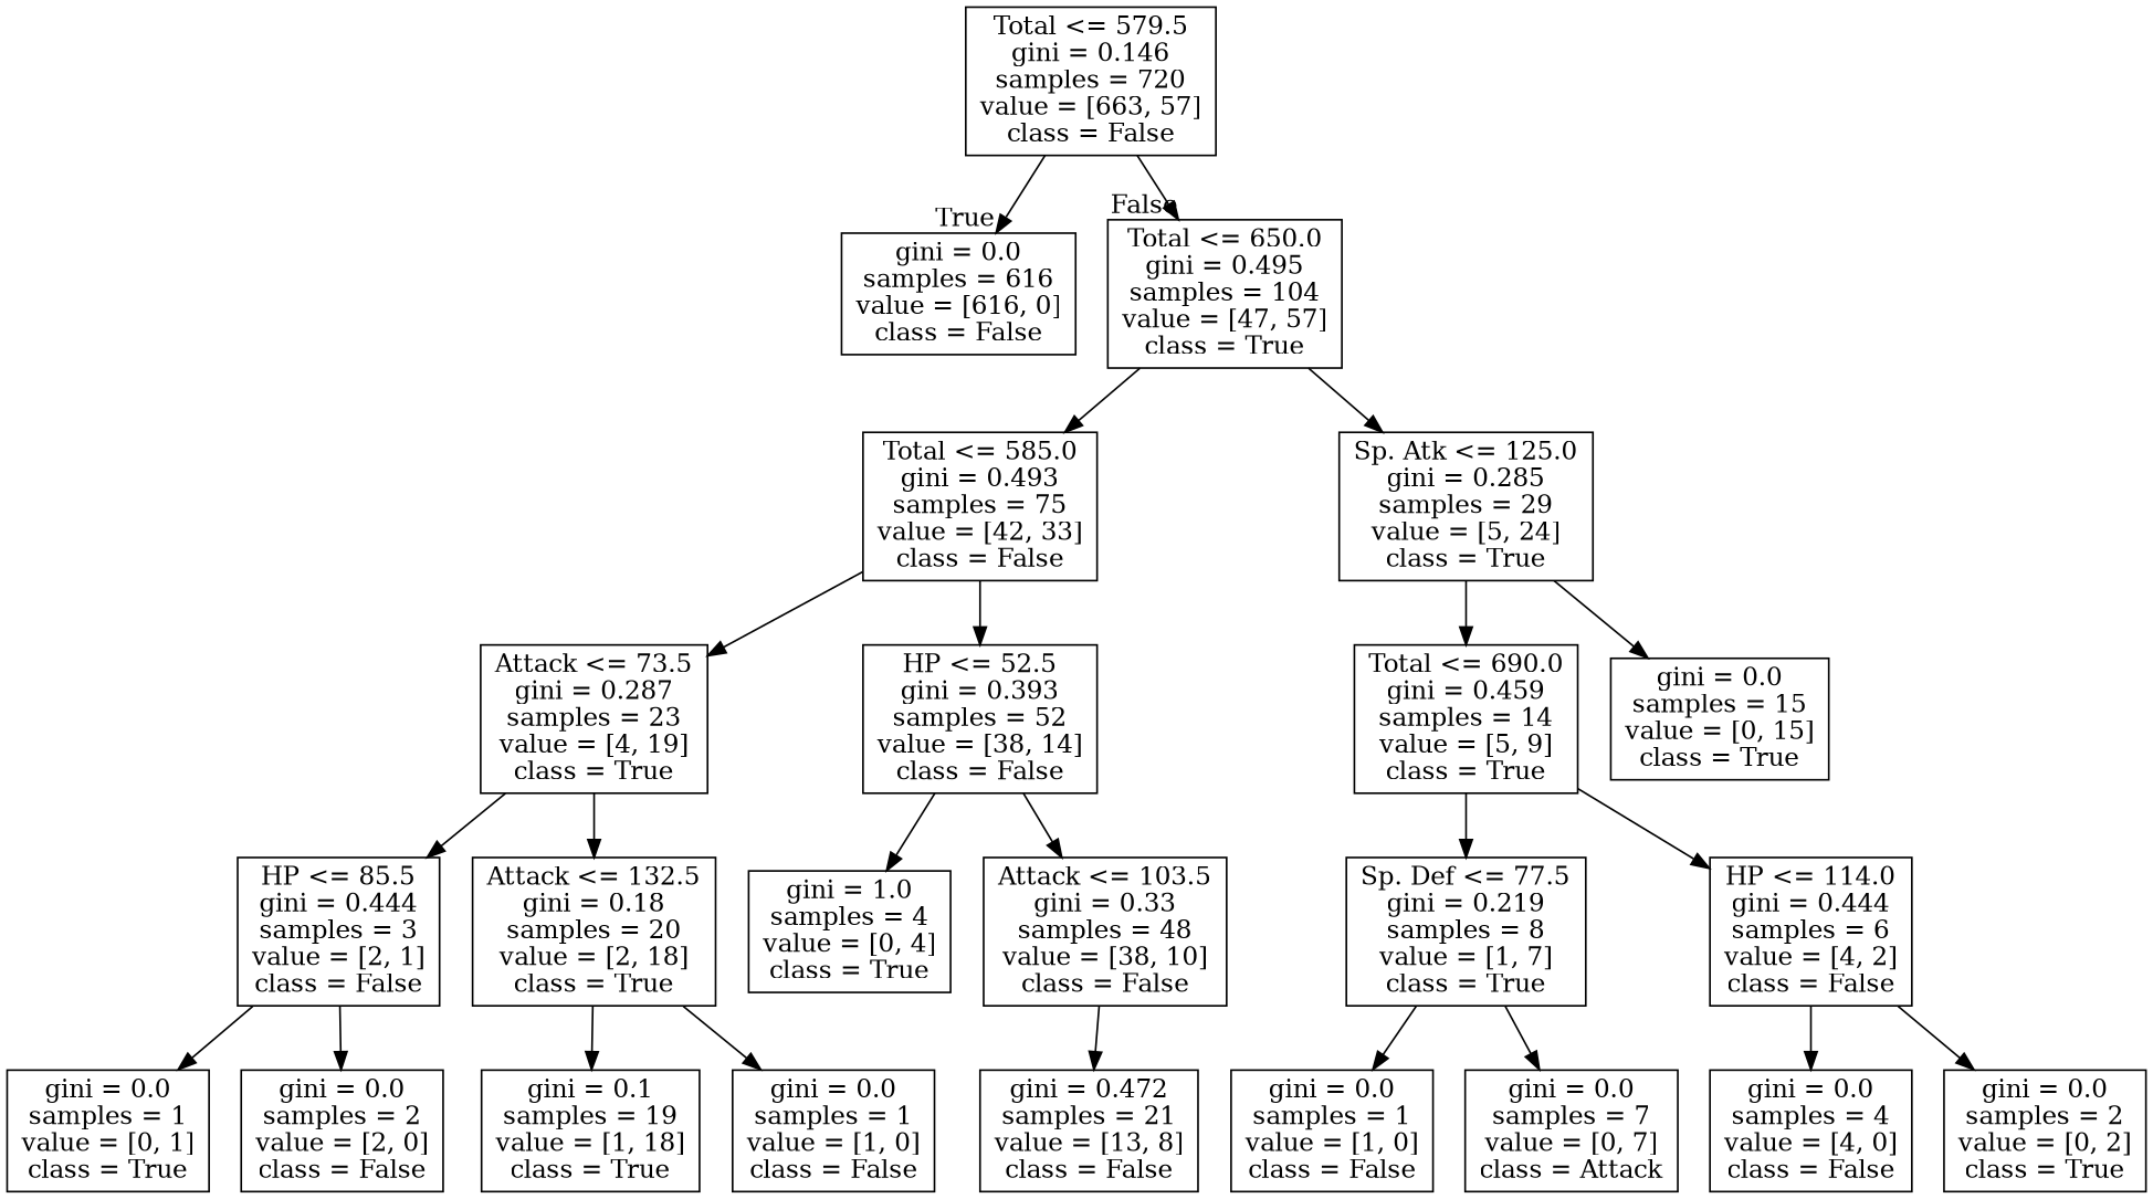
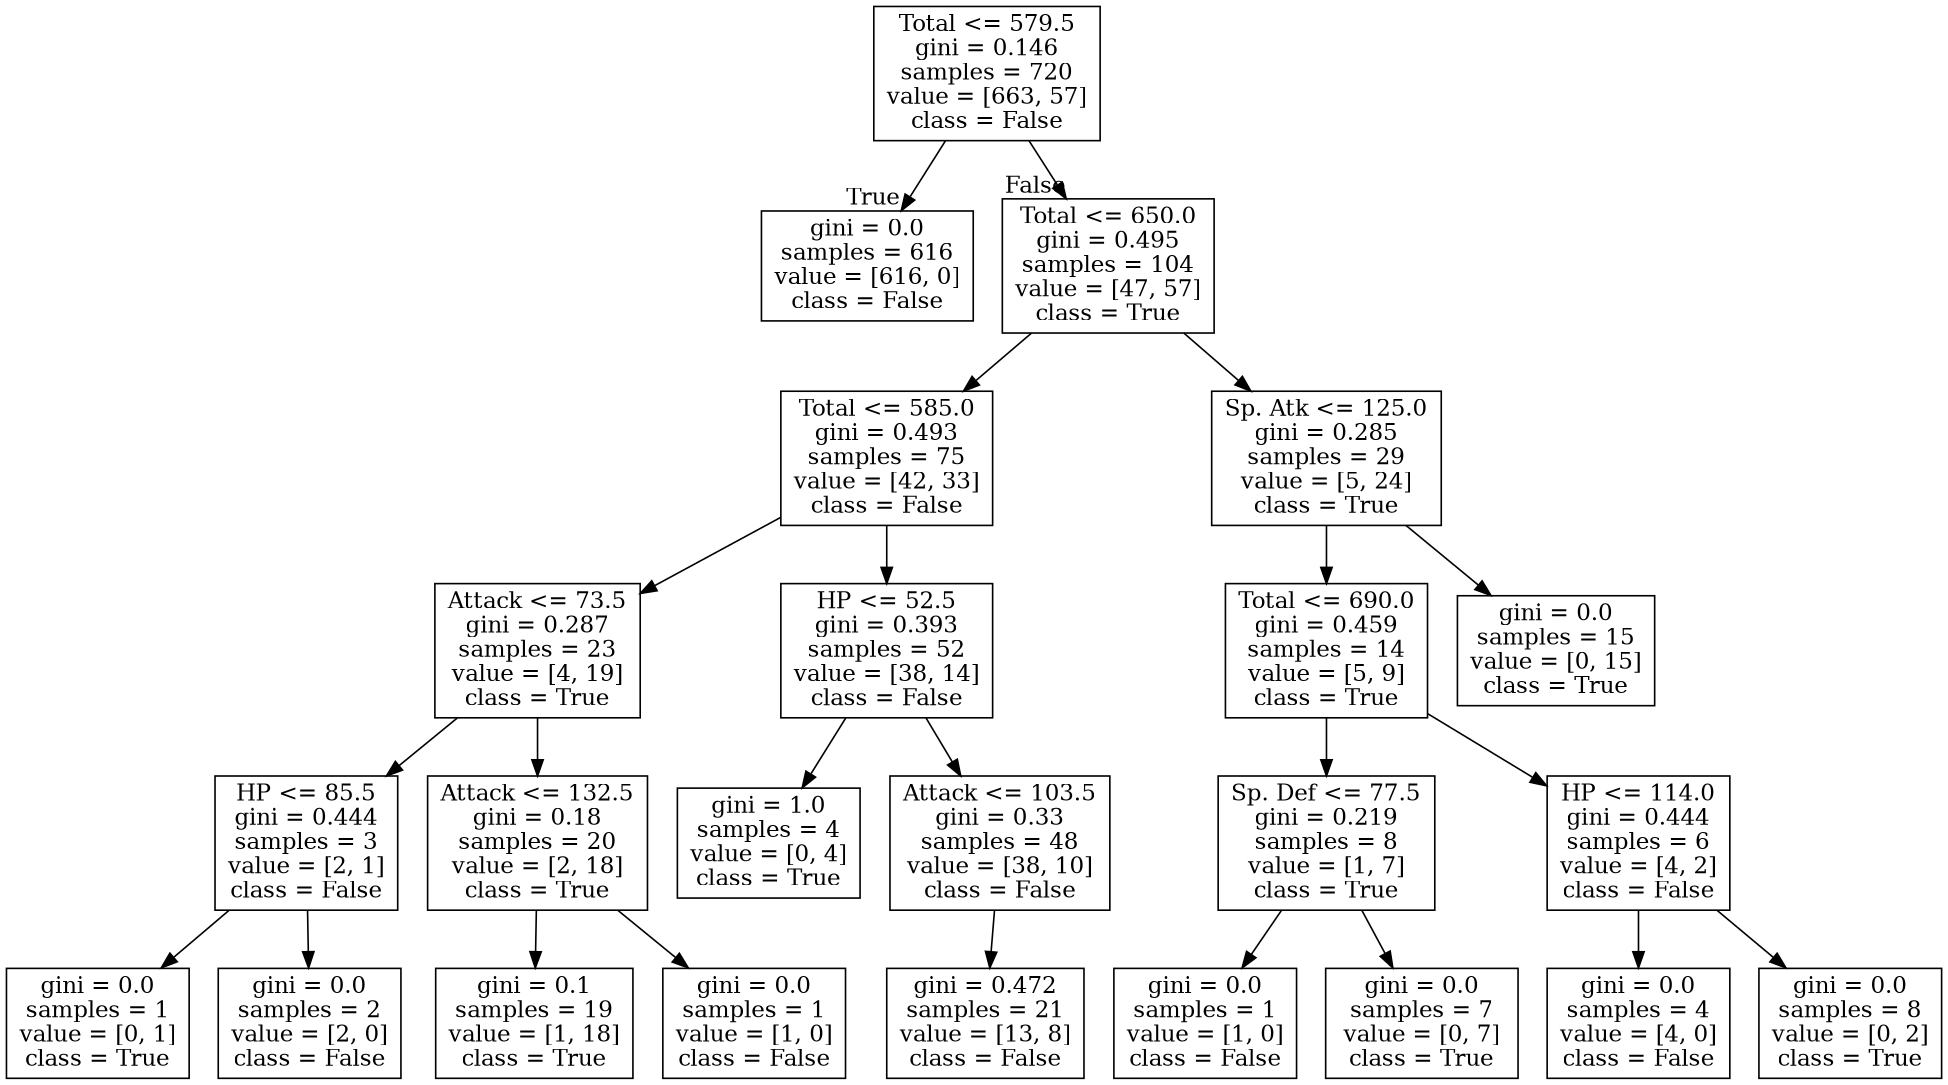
  digraph {
    node [shape=box]
    n1 [label="Total <= 579.5\ngini = 0.146\nsamples = 720\nvalue = [663, 57]\nclass = False"]
    n2 [label="gini = 0.0\nsamples = 616\nvalue = [616, 0]\nclass = False"]
    n3 [label="Total <= 650.0\ngini = 0.495\nsamples = 104\nvalue = [47, 57]\nclass = True"]
    n4 [label="Total <= 585.0\ngini = 0.493\nsamples = 75\nvalue = [42, 33]\nclass = False"]
    n5 [label="Sp. Atk <= 125.0\ngini = 0.285\nsamples = 29\nvalue = [5, 24]\nclass = True"]
    n6 [label="Attack <= 73.5\ngini = 0.287\nsamples = 23\nvalue = [4, 19]\nclass = True"]
    n7 [label="HP <= 52.5\ngini = 0.393\nsamples = 52\nvalue = [38, 14]\nclass = False"]
    n8 [label="Total <= 690.0\ngini = 0.459\nsamples = 14\nvalue = [5, 9]\nclass = True"]
    n9 [label="gini = 0.0\nsamples = 15\nvalue = [0, 15]\nclass = True"]
    n10 [label="HP <= 85.5\ngini = 0.444\nsamples = 3\nvalue = [2, 1]\nclass = False"]
    n11 [label="Attack <= 132.5\ngini = 0.18\nsamples = 20\nvalue = [2, 18]\nclass = True"]
    n12 [label="gini = 1.0\nsamples = 4\nvalue = [0, 4]\nclass = True"]
    n13 [label="Attack <= 103.5\ngini = 0.33\nsamples = 48\nvalue = [38, 10]\nclass = False"]
    n14 [label="gini = 0.0\nsamples = 1\nvalue = [0, 1]\nclass = True"]
    n15 [label="gini = 0.0\nsamples = 2\nvalue = [2, 0]\nclass = False"]
    n16 [label="gini = 0.1\nsamples = 19\nvalue = [1, 18]\nclass = True"]
    n17 [label="gini = 0.0\nsamples = 1\nvalue = [1, 0]\nclass = False"]
    n18 [label="gini = 0.472\nsamples = 21\nvalue = [13, 8]\nclass = False"]
    n19 [label="Sp. Def <= 77.5\ngini = 0.219\nsamples = 8\nvalue = [1, 7]\nclass = True"]
    n20 [label="HP <= 114.0\ngini = 0.444\nsamples = 6\nvalue = [4, 2]\nclass = False"]
    n21 [label="gini = 0.0\nsamples = 1\nvalue = [1, 0]\nclass = False"]
-   n22 [label="gini = 0.0\nsamples = 7\nvalue = [0, 7]\nclass = Attack"]
+   n22 [label="gini = 0.0\nsamples = 7\nvalue = [0, 7]\nclass = True"]
    n23 [label="gini = 0.0\nsamples = 4\nvalue = [4, 0]\nclass = False"]
-   n24 [label="gini = 0.0\nsamples = 2\nvalue = [0, 2]\nclass = True"]
+   n24 [label="gini = 0.0\nsamples = 8\nvalue = [0, 2]\nclass = True"]
    n1 -> n2 [headlabel=True labelangle=45 labeldistance=2.5]
    n1 -> n3 [headlabel=False labelangle=-45 labeldistance=2.5]
    n3 -> n4
    n3 -> n5
    n4 -> n6
    n4 -> n7
    n5 -> n8
    n5 -> n9
    n6 -> n10
    n6 -> n11
    n7 -> n12
    n7 -> n13
    n8 -> n19
    n8 -> n20
    n10 -> n14
    n10 -> n15
    n11 -> n16
    n11 -> n17
    n13 -> n18
    n19 -> n21
    n19 -> n22
    n20 -> n23
    n20 -> n24
  }
